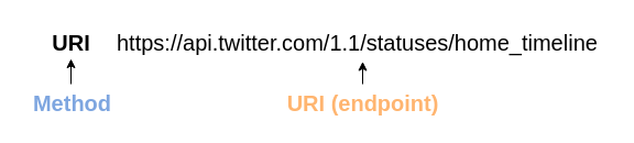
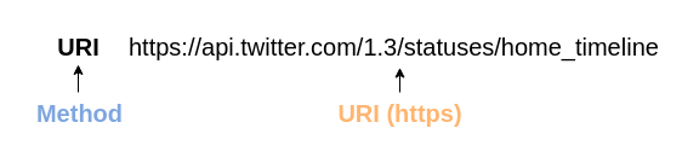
  <mxCell id="0" />
  <mxCell id="1" parent="0" />
  <mxCell id="2" value="URI" style="text;html=1;align=center;verticalAlign=middle;resizable=0;points=[];autosize=1;fontStyle=1;fontSize=20;" vertex="1" parent="1"><mxGeometry x="34" y="23" width="60" height="30" as="geometry" /></mxCell>
- <mxCell id="3" value="&lt;meta charset=&quot;utf-8&quot; style=&quot;font-size: 20px;&quot;&gt;&lt;span style=&quot;font-size: 20px; font-style: normal; font-weight: 400; letter-spacing: normal; text-indent: 0px; text-transform: none; word-spacing: 0px; display: inline; float: none;&quot;&gt;https://api.twitter.com/1.1/statuses/home_timeline&lt;/span&gt;" style="text;whiteSpace=wrap;html=1;fontFamily=Helvetica;labelBackgroundColor=none;fontSize=20;verticalAlign=middle;" vertex="1" parent="1"><mxGeometry x="104" y="20.5" width="450" height="35" as="geometry" /></mxCell>
+ <mxCell id="3" value="&lt;meta charset=&quot;utf-8&quot; style=&quot;font-size: 20px;&quot;&gt;&lt;span style=&quot;font-size: 20px; font-style: normal; font-weight: 400; letter-spacing: normal; text-indent: 0px; text-transform: none; word-spacing: 0px; display: inline; float: none;&quot;&gt;https://api.twitter.com/1.3/statuses/home_timeline&lt;/span&gt;" style="text;whiteSpace=wrap;html=1;fontFamily=Helvetica;labelBackgroundColor=none;fontSize=20;verticalAlign=middle;" vertex="1" parent="1"><mxGeometry x="104" y="20.5" width="450" height="35" as="geometry" /></mxCell>
  <mxCell id="4" value="" style="endArrow=classic;html=1;fontFamily=Helvetica;fontSize=20;fontColor=#000000;" edge="1" parent="1" target="2"><mxGeometry width="50" height="50" relative="1" as="geometry"><mxPoint x="64" y="76" as="sourcePoint" /><mxPoint x="364" y="166" as="targetPoint" /></mxGeometry></mxCell>
  <mxCell id="5" value="Method" style="text;html=1;align=center;verticalAlign=middle;resizable=0;points=[];autosize=1;fontSize=20;fontFamily=Helvetica;fontStyle=1;fontColor=#7EA6E0;" vertex="1" parent="1"><mxGeometry x="20" y="78" width="90" height="30" as="geometry" /></mxCell>
  <mxCell id="6" value="" style="endArrow=classic;html=1;fontFamily=Helvetica;fontSize=20;fontColor=#000000;entryX=0.5;entryY=1;entryDx=0;entryDy=0;" edge="1" parent="1" target="3"><mxGeometry width="50" height="50" relative="1" as="geometry"><mxPoint x="329" y="76" as="sourcePoint" /><mxPoint x="364" y="136" as="targetPoint" /></mxGeometry></mxCell>
- <mxCell id="7" value="URI (endpoint)" style="text;html=1;align=center;verticalAlign=middle;resizable=0;points=[];autosize=1;fontSize=20;fontFamily=Helvetica;fontStyle=1;fontColor=#FFB570;" vertex="1" parent="1"><mxGeometry x="254" y="78" width="150" height="30" as="geometry" /></mxCell>
+ <mxCell id="7" value="URI (https)" style="text;html=1;align=center;verticalAlign=middle;resizable=0;points=[];autosize=1;fontSize=20;fontFamily=Helvetica;fontStyle=1;fontColor=#FFB570;" vertex="1" parent="1"><mxGeometry x="254" y="78" width="150" height="30" as="geometry" /></mxCell>
